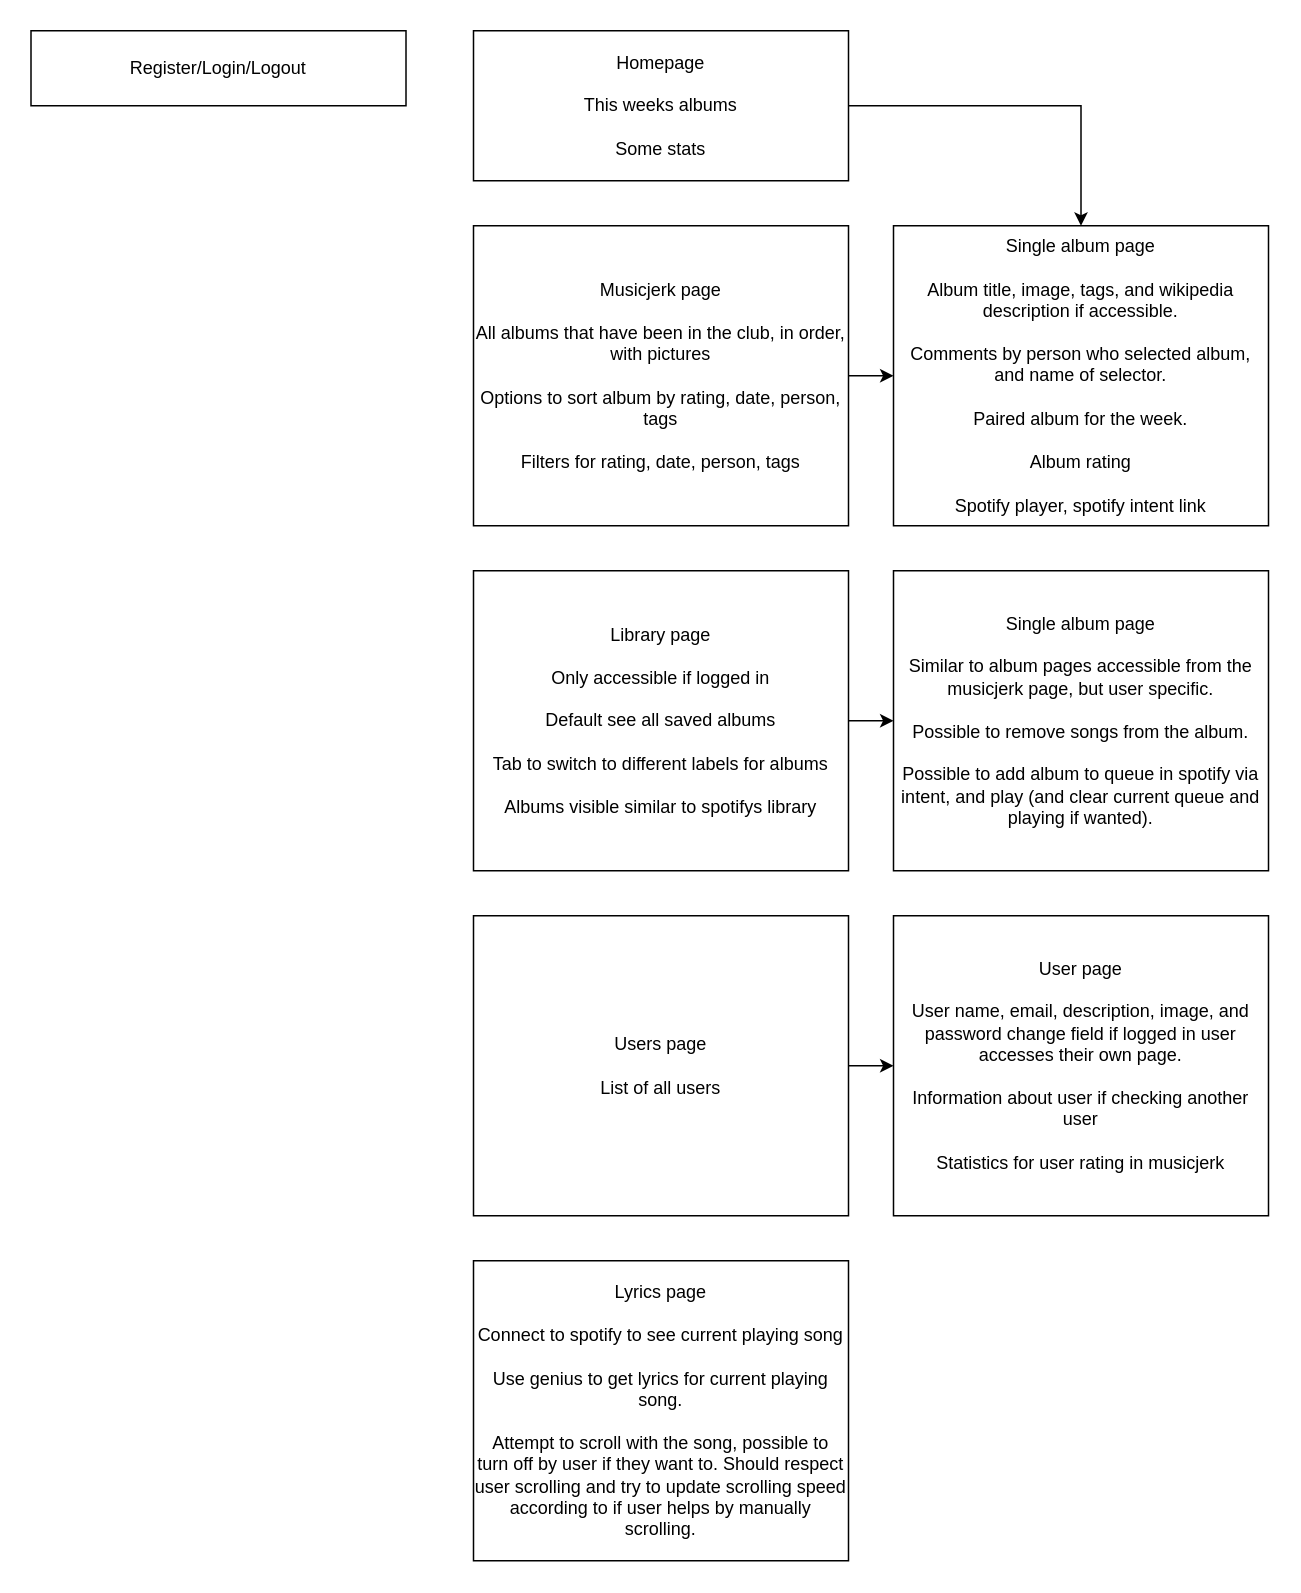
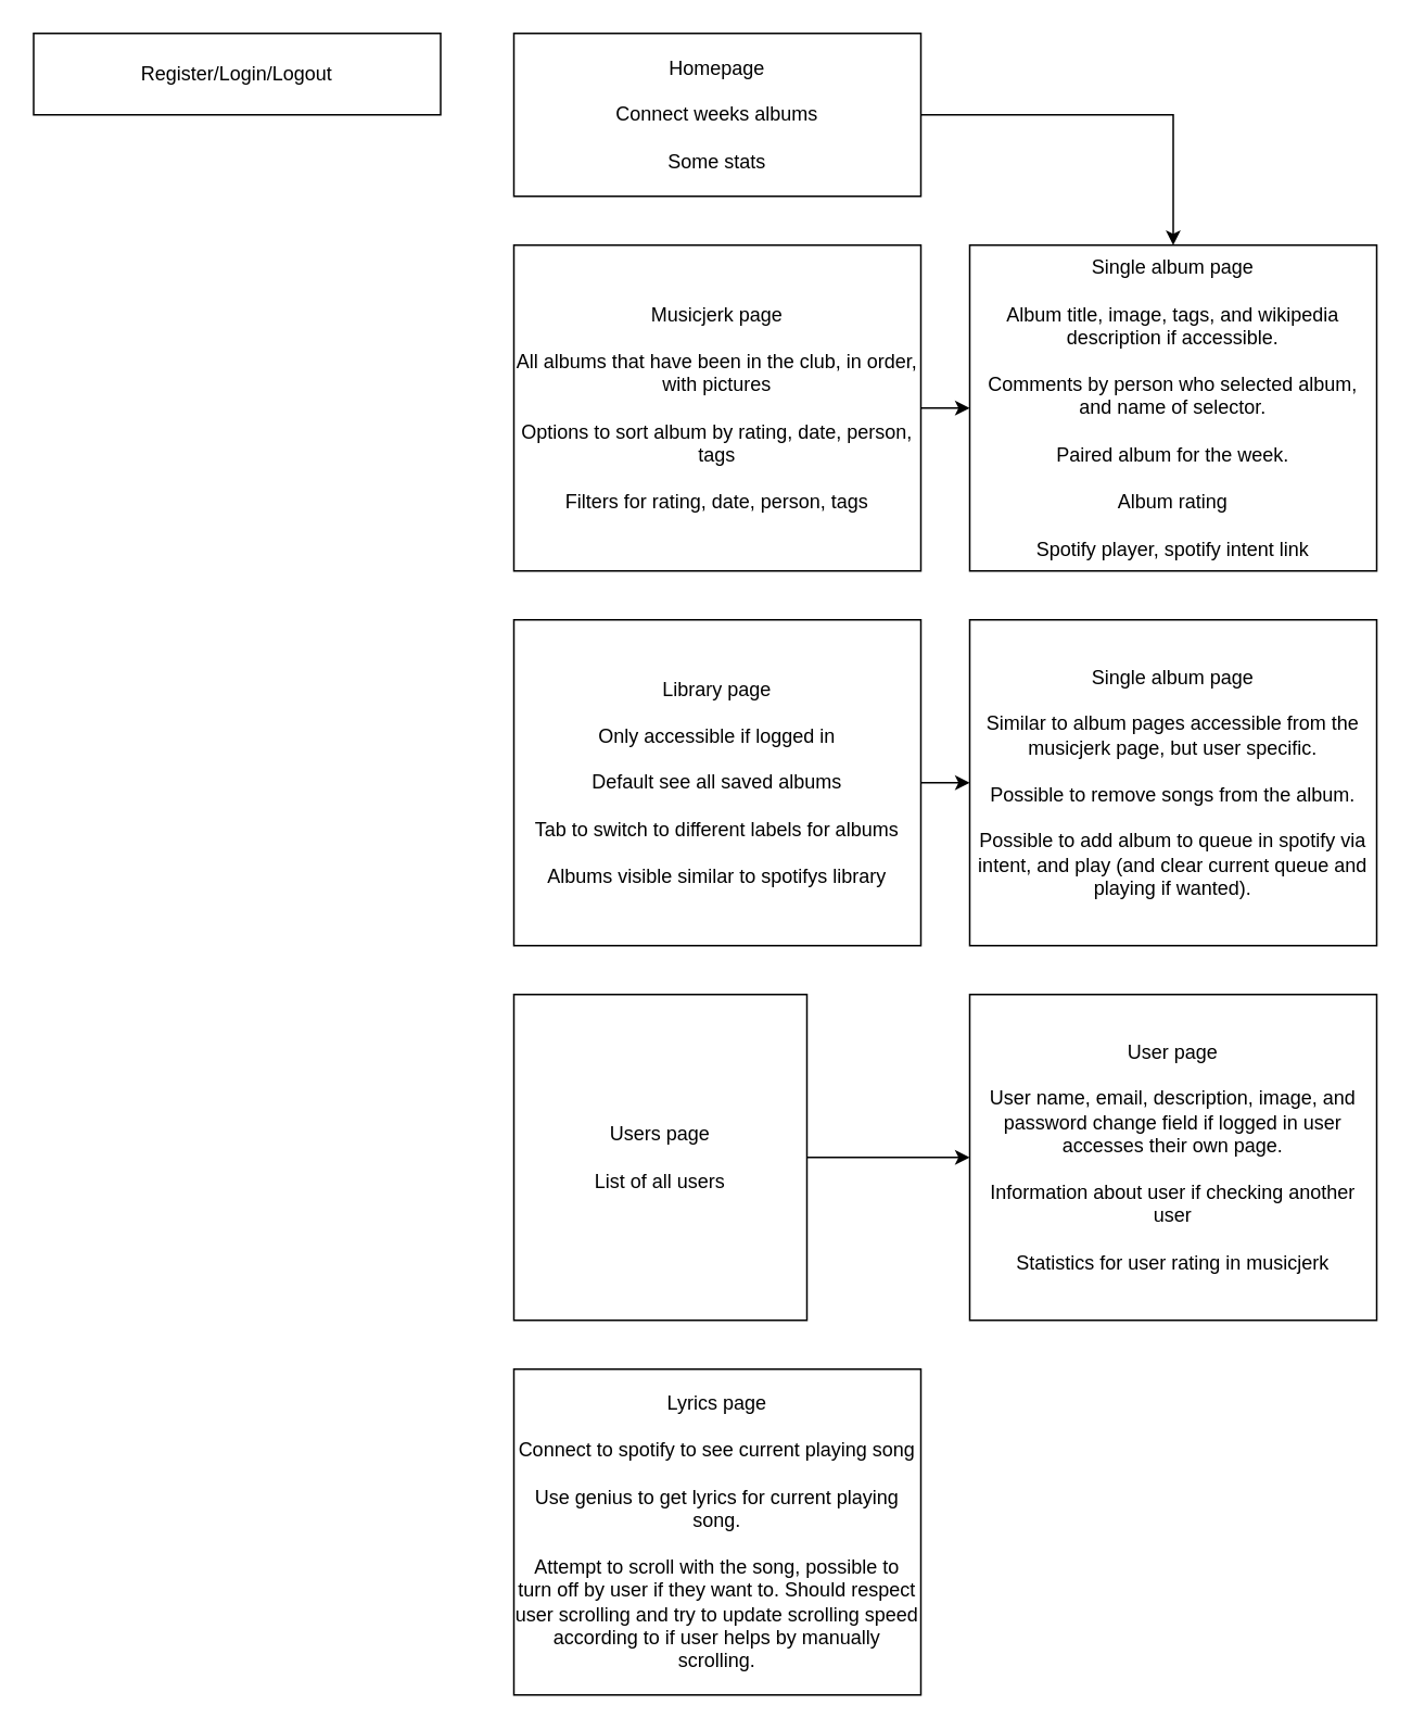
  <mxCell id="0" />
  <mxCell id="1" parent="0" />
  <mxCell id="2" style="edgeStyle=orthogonalEdgeStyle;rounded=0;orthogonalLoop=1;jettySize=auto;html=1;" edge="1" parent="1" source="3" target="6"><mxGeometry relative="1" as="geometry" /></mxCell>
- <mxCell id="3" value="Homepage&lt;br&gt;&lt;br&gt;This weeks albums&lt;br&gt;&lt;br&gt;Some stats" style="rounded=0;whiteSpace=wrap;html=1;" vertex="1" parent="1"><mxGeometry x="315" y="20" width="250" height="100" as="geometry" /></mxCell>
+ <mxCell id="3" value="Homepage&lt;br&gt;&lt;br&gt;Connect weeks albums&lt;br&gt;&lt;br&gt;Some stats" style="rounded=0;whiteSpace=wrap;html=1;" vertex="1" parent="1"><mxGeometry x="315" y="20" width="250" height="100" as="geometry" /></mxCell>
  <mxCell id="4" style="edgeStyle=orthogonalEdgeStyle;rounded=0;orthogonalLoop=1;jettySize=auto;html=1;entryX=0;entryY=0.5;entryDx=0;entryDy=0;" edge="1" parent="1" source="5" target="6"><mxGeometry relative="1" as="geometry" /></mxCell>
  <mxCell id="5" value="Musicjerk page&lt;br&gt;&lt;br&gt;All albums that have been in the club, in order, with pictures&lt;br&gt;&lt;br&gt;Options to sort album by rating, date, person, tags&lt;br&gt;&lt;br&gt;Filters for rating, date, person, tags" style="rounded=0;whiteSpace=wrap;html=1;" vertex="1" parent="1"><mxGeometry x="315" y="150" width="250" height="200" as="geometry" /></mxCell>
  <mxCell id="6" value="Single album page&lt;br&gt;&lt;br&gt;Album title, image, tags, and wikipedia description if accessible.&lt;br&gt;&lt;br&gt;Comments by person who selected album, and name of selector.&lt;br&gt;&lt;br&gt;Paired album for the week.&lt;br&gt;&lt;br&gt;Album rating&lt;br&gt;&lt;br&gt;Spotify player, spotify intent link" style="rounded=0;whiteSpace=wrap;html=1;" vertex="1" parent="1"><mxGeometry x="595" y="150" width="250" height="200" as="geometry" /></mxCell>
  <mxCell id="7" style="edgeStyle=orthogonalEdgeStyle;rounded=0;orthogonalLoop=1;jettySize=auto;html=1;" edge="1" parent="1" source="8"><mxGeometry relative="1" as="geometry"><mxPoint x="595" y="480" as="targetPoint" /></mxGeometry></mxCell>
  <mxCell id="8" value="Library page&lt;br&gt;&lt;br&gt;Only accessible if logged in&lt;br&gt;&lt;br&gt;Default see all saved albums&lt;br&gt;&lt;br&gt;Tab to switch to different labels for albums&lt;br&gt;&lt;br&gt;Albums visible similar to spotifys library" style="rounded=0;whiteSpace=wrap;html=1;" vertex="1" parent="1"><mxGeometry x="315" y="380" width="250" height="200" as="geometry" /></mxCell>
  <mxCell id="9" value="Single album page&lt;br&gt;&lt;br&gt;Similar to album pages accessible from the musicjerk page, but user specific.&lt;br&gt;&lt;br&gt;Possible to remove songs from the album.&lt;br&gt;&lt;br&gt;Possible to add album to queue in spotify via intent, and play (and clear current queue and playing if wanted)." style="rounded=0;whiteSpace=wrap;html=1;" vertex="1" parent="1"><mxGeometry x="595" y="380" width="250" height="200" as="geometry" /></mxCell>
  <mxCell id="10" value="User page&lt;br&gt;&lt;br&gt;User name, email, description, image, and password change field if logged in user accesses their own page.&lt;br&gt;&lt;br&gt;Information about user if checking another user&lt;br&gt;&lt;br&gt;Statistics for user rating in musicjerk" style="rounded=0;whiteSpace=wrap;html=1;" vertex="1" parent="1"><mxGeometry x="595" y="610" width="250" height="200" as="geometry" /></mxCell>
  <mxCell id="11" style="edgeStyle=orthogonalEdgeStyle;rounded=0;orthogonalLoop=1;jettySize=auto;html=1;entryX=0;entryY=0.5;entryDx=0;entryDy=0;" edge="1" parent="1" source="12" target="10"><mxGeometry relative="1" as="geometry" /></mxCell>
- <mxCell id="12" value="Users page&lt;br&gt;&lt;br&gt;List of all users" style="rounded=0;whiteSpace=wrap;html=1;" vertex="1" parent="1"><mxGeometry x="315" y="610" width="250" height="200" as="geometry" /></mxCell>
+ <mxCell id="12" value="Users page&lt;br&gt;&lt;br&gt;List of all users" style="rounded=0;whiteSpace=wrap;html=1;" vertex="1" parent="1"><mxGeometry x="315" y="610" width="180" height="200" as="geometry" /></mxCell>
  <mxCell id="13" value="Register/Login/Logout" style="rounded=0;whiteSpace=wrap;html=1;" vertex="1" parent="1"><mxGeometry x="20" y="20" width="250" height="50" as="geometry" /></mxCell>
  <mxCell id="14" value="Lyrics page&lt;br&gt;&lt;br&gt;Connect to spotify to see current playing song&lt;br&gt;&lt;br&gt;Use genius to get lyrics for current playing song.&lt;br&gt;&lt;br&gt;Attempt to scroll with the song, possible to turn off by user if they want to. Should respect user scrolling and try to update scrolling speed according to if user helps by manually scrolling." style="rounded=0;whiteSpace=wrap;html=1;" vertex="1" parent="1"><mxGeometry x="315" y="840" width="250" height="200" as="geometry" /></mxCell>
